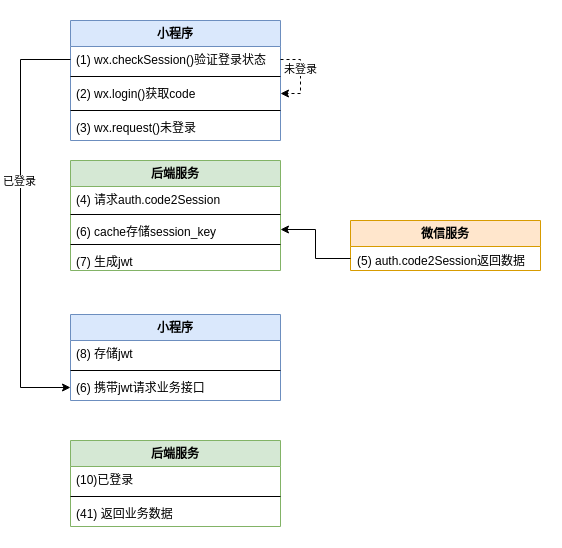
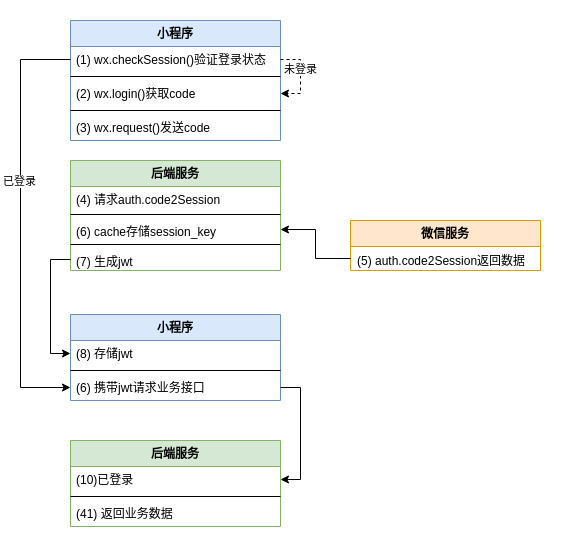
  <mxCell id="0" />
  <mxCell id="1" parent="0" />
  <mxCell id="2" value="小程序" style="swimlane;fontStyle=1;align=center;verticalAlign=top;childLayout=stackLayout;horizontal=1;startSize=26;horizontalStack=0;resizeParent=1;resizeParentMax=0;resizeLast=0;collapsible=1;marginBottom=0;fillColor=#dae8fc;strokeColor=#6c8ebf;" parent="1" vertex="1"><mxGeometry x="70" y="20" width="210" height="120" as="geometry"><mxRectangle x="300" y="60" width="100" height="26" as="alternateBounds" /></mxGeometry></mxCell>
  <mxCell id="3" style="edgeStyle=orthogonalEdgeStyle;rounded=0;orthogonalLoop=1;jettySize=auto;html=1;exitX=1;exitY=0.5;exitDx=0;exitDy=0;dashed=1;" edge="1" parent="2" source="5" target="7"><mxGeometry relative="1" as="geometry" /></mxCell>
  <mxCell id="4" value="未登录" style="edgeLabel;html=1;align=center;verticalAlign=middle;resizable=0;points=[];" vertex="1" connectable="0" parent="3"><mxGeometry x="-0.225" y="-1" relative="1" as="geometry"><mxPoint as="offset" /></mxGeometry></mxCell>
  <mxCell id="5" value="(1) wx.checkSession()验证登录状态" style="text;strokeColor=none;fillColor=none;align=left;verticalAlign=top;spacingLeft=4;spacingRight=4;overflow=hidden;rotatable=0;points=[[0,0.5],[1,0.5]];portConstraint=eastwest;fontStyle=0" parent="2" vertex="1"><mxGeometry y="26" width="210" height="26" as="geometry" /></mxCell>
  <mxCell id="6" value="" style="line;strokeWidth=1;fillColor=none;align=left;verticalAlign=middle;spacingTop=-1;spacingLeft=3;spacingRight=3;rotatable=0;labelPosition=right;points=[];portConstraint=eastwest;" parent="2" vertex="1"><mxGeometry y="52" width="210" height="8" as="geometry" /></mxCell>
  <mxCell id="7" value="(2) wx.login()获取code" style="text;strokeColor=none;fillColor=none;align=left;verticalAlign=top;spacingLeft=4;spacingRight=4;overflow=hidden;rotatable=0;points=[[0,0.5],[1,0.5]];portConstraint=eastwest;fontStyle=0" vertex="1" parent="2"><mxGeometry y="60" width="210" height="26" as="geometry" /></mxCell>
  <mxCell id="8" value="" style="line;strokeWidth=1;fillColor=none;align=left;verticalAlign=middle;spacingTop=-1;spacingLeft=3;spacingRight=3;rotatable=0;labelPosition=right;points=[];portConstraint=eastwest;" vertex="1" parent="2"><mxGeometry y="86" width="210" height="8" as="geometry" /></mxCell>
- <mxCell id="9" value="(3) wx.request()未登录" style="text;strokeColor=none;fillColor=none;align=left;verticalAlign=top;spacingLeft=4;spacingRight=4;overflow=hidden;rotatable=0;points=[[0,0.5],[1,0.5]];portConstraint=eastwest;" parent="2" vertex="1"><mxGeometry y="94" width="210" height="26" as="geometry" /></mxCell>
+ <mxCell id="9" value="(3) wx.request()发送code" style="text;strokeColor=none;fillColor=none;align=left;verticalAlign=top;spacingLeft=4;spacingRight=4;overflow=hidden;rotatable=0;points=[[0,0.5],[1,0.5]];portConstraint=eastwest;" parent="2" vertex="1"><mxGeometry y="94" width="210" height="26" as="geometry" /></mxCell>
  <mxCell id="10" value="后端服务" style="swimlane;fontStyle=1;align=center;verticalAlign=top;childLayout=stackLayout;horizontal=1;startSize=26;horizontalStack=0;resizeParent=1;resizeParentMax=0;resizeLast=0;collapsible=1;marginBottom=0;fillColor=#d5e8d4;strokeColor=#82b366;" parent="1" vertex="1"><mxGeometry x="70" y="160" width="210" height="110" as="geometry"><mxRectangle x="300" y="200" width="100" height="26" as="alternateBounds" /></mxGeometry></mxCell>
  <mxCell id="11" value="(4) 请求auth.code2Session" style="text;strokeColor=none;fillColor=none;align=left;verticalAlign=top;spacingLeft=4;spacingRight=4;overflow=hidden;rotatable=0;points=[[0,0.5],[1,0.5]];portConstraint=eastwest;" parent="10" vertex="1"><mxGeometry y="26" width="210" height="24" as="geometry" /></mxCell>
  <mxCell id="12" value="" style="line;strokeWidth=1;fillColor=none;align=left;verticalAlign=middle;spacingTop=-1;spacingLeft=3;spacingRight=3;rotatable=0;labelPosition=right;points=[];portConstraint=eastwest;" parent="10" vertex="1"><mxGeometry y="50" width="210" height="8" as="geometry" /></mxCell>
  <mxCell id="13" value="(6) cache存储session_key" style="text;strokeColor=none;fillColor=none;align=left;verticalAlign=top;spacingLeft=4;spacingRight=4;overflow=hidden;rotatable=0;points=[[0,0.5],[1,0.5]];portConstraint=eastwest;" parent="10" vertex="1"><mxGeometry y="58" width="210" height="22" as="geometry" /></mxCell>
  <mxCell id="14" value="" style="line;strokeWidth=1;fillColor=none;align=left;verticalAlign=middle;spacingTop=-1;spacingLeft=3;spacingRight=3;rotatable=0;labelPosition=right;points=[];portConstraint=eastwest;" parent="10" vertex="1"><mxGeometry y="80" width="210" height="8" as="geometry" /></mxCell>
  <mxCell id="15" value="(7) 生成jwt" style="text;strokeColor=none;fillColor=none;align=left;verticalAlign=top;spacingLeft=4;spacingRight=4;overflow=hidden;rotatable=0;points=[[0,0.5],[1,0.5]];portConstraint=eastwest;" parent="10" vertex="1"><mxGeometry y="88" width="210" height="22" as="geometry" /></mxCell>
  <mxCell id="16" value="微信服务" style="swimlane;fontStyle=1;align=center;verticalAlign=top;childLayout=stackLayout;horizontal=1;startSize=26;horizontalStack=0;resizeParent=1;resizeParentMax=0;resizeLast=0;collapsible=1;marginBottom=0;fillColor=#ffe6cc;strokeColor=#d79b00;" parent="1" vertex="1"><mxGeometry x="350" y="220" width="190" height="50" as="geometry"><mxRectangle x="530" y="260" width="100" height="26" as="alternateBounds" /></mxGeometry></mxCell>
  <mxCell id="17" value="(5) auth.code2Session返回数据" style="text;strokeColor=none;fillColor=none;align=left;verticalAlign=top;spacingLeft=4;spacingRight=4;overflow=hidden;rotatable=0;points=[[0,0.5],[1,0.5]];portConstraint=eastwest;fontSize=12;spacing=3;rounded=0;glass=0;shadow=0;sketch=0;" parent="16" vertex="1"><mxGeometry y="26" width="190" height="24" as="geometry" /></mxCell>
  <mxCell id="18" style="edgeStyle=orthogonalEdgeStyle;rounded=0;orthogonalLoop=1;jettySize=auto;html=1;exitX=0;exitY=0.5;exitDx=0;exitDy=0;entryX=1;entryY=0.5;entryDx=0;entryDy=0;fontSize=12;startSize=26;" parent="1" source="17" target="13" edge="1"><mxGeometry relative="1" as="geometry" /></mxCell>
  <mxCell id="19" value="小程序" style="swimlane;fontStyle=1;align=center;verticalAlign=top;childLayout=stackLayout;horizontal=1;startSize=26;horizontalStack=0;resizeParent=1;resizeParentMax=0;resizeLast=0;collapsible=1;marginBottom=0;rounded=0;shadow=0;glass=0;sketch=0;fontSize=12;strokeColor=#6c8ebf;fillColor=#dae8fc;html=0;" parent="1" vertex="1"><mxGeometry x="70" y="314" width="210" height="86" as="geometry" /></mxCell>
  <mxCell id="20" value="(8) 存储jwt" style="text;strokeColor=none;fillColor=none;align=left;verticalAlign=top;spacingLeft=4;spacingRight=4;overflow=hidden;rotatable=0;points=[[0,0.5],[1,0.5]];portConstraint=eastwest;" parent="19" vertex="1"><mxGeometry y="26" width="210" height="26" as="geometry" /></mxCell>
  <mxCell id="21" value="" style="line;strokeWidth=1;fillColor=none;align=left;verticalAlign=middle;spacingTop=-1;spacingLeft=3;spacingRight=3;rotatable=0;labelPosition=right;points=[];portConstraint=eastwest;" parent="19" vertex="1"><mxGeometry y="52" width="210" height="8" as="geometry" /></mxCell>
  <mxCell id="22" value="(6) 携带jwt请求业务接口" style="text;strokeColor=none;fillColor=none;align=left;verticalAlign=top;spacingLeft=4;spacingRight=4;overflow=hidden;rotatable=0;points=[[0,0.5],[1,0.5]];portConstraint=eastwest;" parent="19" vertex="1"><mxGeometry y="60" width="210" height="26" as="geometry" /></mxCell>
+ <mxCell id="23" style="edgeStyle=orthogonalEdgeStyle;rounded=0;orthogonalLoop=1;jettySize=auto;html=1;exitX=0;exitY=0.5;exitDx=0;exitDy=0;entryX=0;entryY=0.5;entryDx=0;entryDy=0;fontSize=12;startSize=26;" parent="1" source="15" target="20" edge="1"><mxGeometry relative="1" as="geometry" /></mxCell>
  <mxCell id="24" value="后端服务" style="swimlane;fontStyle=1;align=center;verticalAlign=top;childLayout=stackLayout;horizontal=1;startSize=26;horizontalStack=0;resizeParent=1;resizeParentMax=0;resizeLast=0;collapsible=1;marginBottom=0;rounded=0;shadow=0;glass=0;sketch=0;fontSize=12;strokeColor=#82b366;fillColor=#d5e8d4;html=0;" parent="1" vertex="1"><mxGeometry x="70" y="440" width="210" height="86" as="geometry" /></mxCell>
  <mxCell id="25" value="(10)已登录" style="text;strokeColor=none;fillColor=none;align=left;verticalAlign=top;spacingLeft=4;spacingRight=4;overflow=hidden;rotatable=0;points=[[0,0.5],[1,0.5]];portConstraint=eastwest;" parent="24" vertex="1"><mxGeometry y="26" width="210" height="26" as="geometry" /></mxCell>
  <mxCell id="26" value="" style="line;strokeWidth=1;fillColor=none;align=left;verticalAlign=middle;spacingTop=-1;spacingLeft=3;spacingRight=3;rotatable=0;labelPosition=right;points=[];portConstraint=eastwest;" parent="24" vertex="1"><mxGeometry y="52" width="210" height="8" as="geometry" /></mxCell>
  <mxCell id="27" value="(41) 返回业务数据" style="text;strokeColor=none;fillColor=none;align=left;verticalAlign=top;spacingLeft=4;spacingRight=4;overflow=hidden;rotatable=0;points=[[0,0.5],[1,0.5]];portConstraint=eastwest;" parent="24" vertex="1"><mxGeometry y="60" width="210" height="26" as="geometry" /></mxCell>
+ <mxCell id="28" style="edgeStyle=orthogonalEdgeStyle;rounded=0;orthogonalLoop=1;jettySize=auto;html=1;exitX=1;exitY=0.5;exitDx=0;exitDy=0;entryX=1;entryY=0.5;entryDx=0;entryDy=0;fontSize=12;startSize=26;" parent="1" source="22" target="25" edge="1"><mxGeometry relative="1" as="geometry" /></mxCell>
  <mxCell id="29" style="edgeStyle=orthogonalEdgeStyle;rounded=0;orthogonalLoop=1;jettySize=auto;html=1;exitX=0;exitY=0.5;exitDx=0;exitDy=0;entryX=0;entryY=0.5;entryDx=0;entryDy=0;" edge="1" parent="1" source="5" target="22"><mxGeometry relative="1" as="geometry"><Array as="points"><mxPoint x="20" y="59" /><mxPoint x="20" y="387" /></Array></mxGeometry></mxCell>
  <mxCell id="30" value="已登录" style="edgeLabel;html=1;align=center;verticalAlign=middle;resizable=0;points=[];" vertex="1" connectable="0" parent="29"><mxGeometry x="-0.201" y="-2" relative="1" as="geometry"><mxPoint as="offset" /></mxGeometry></mxCell>
